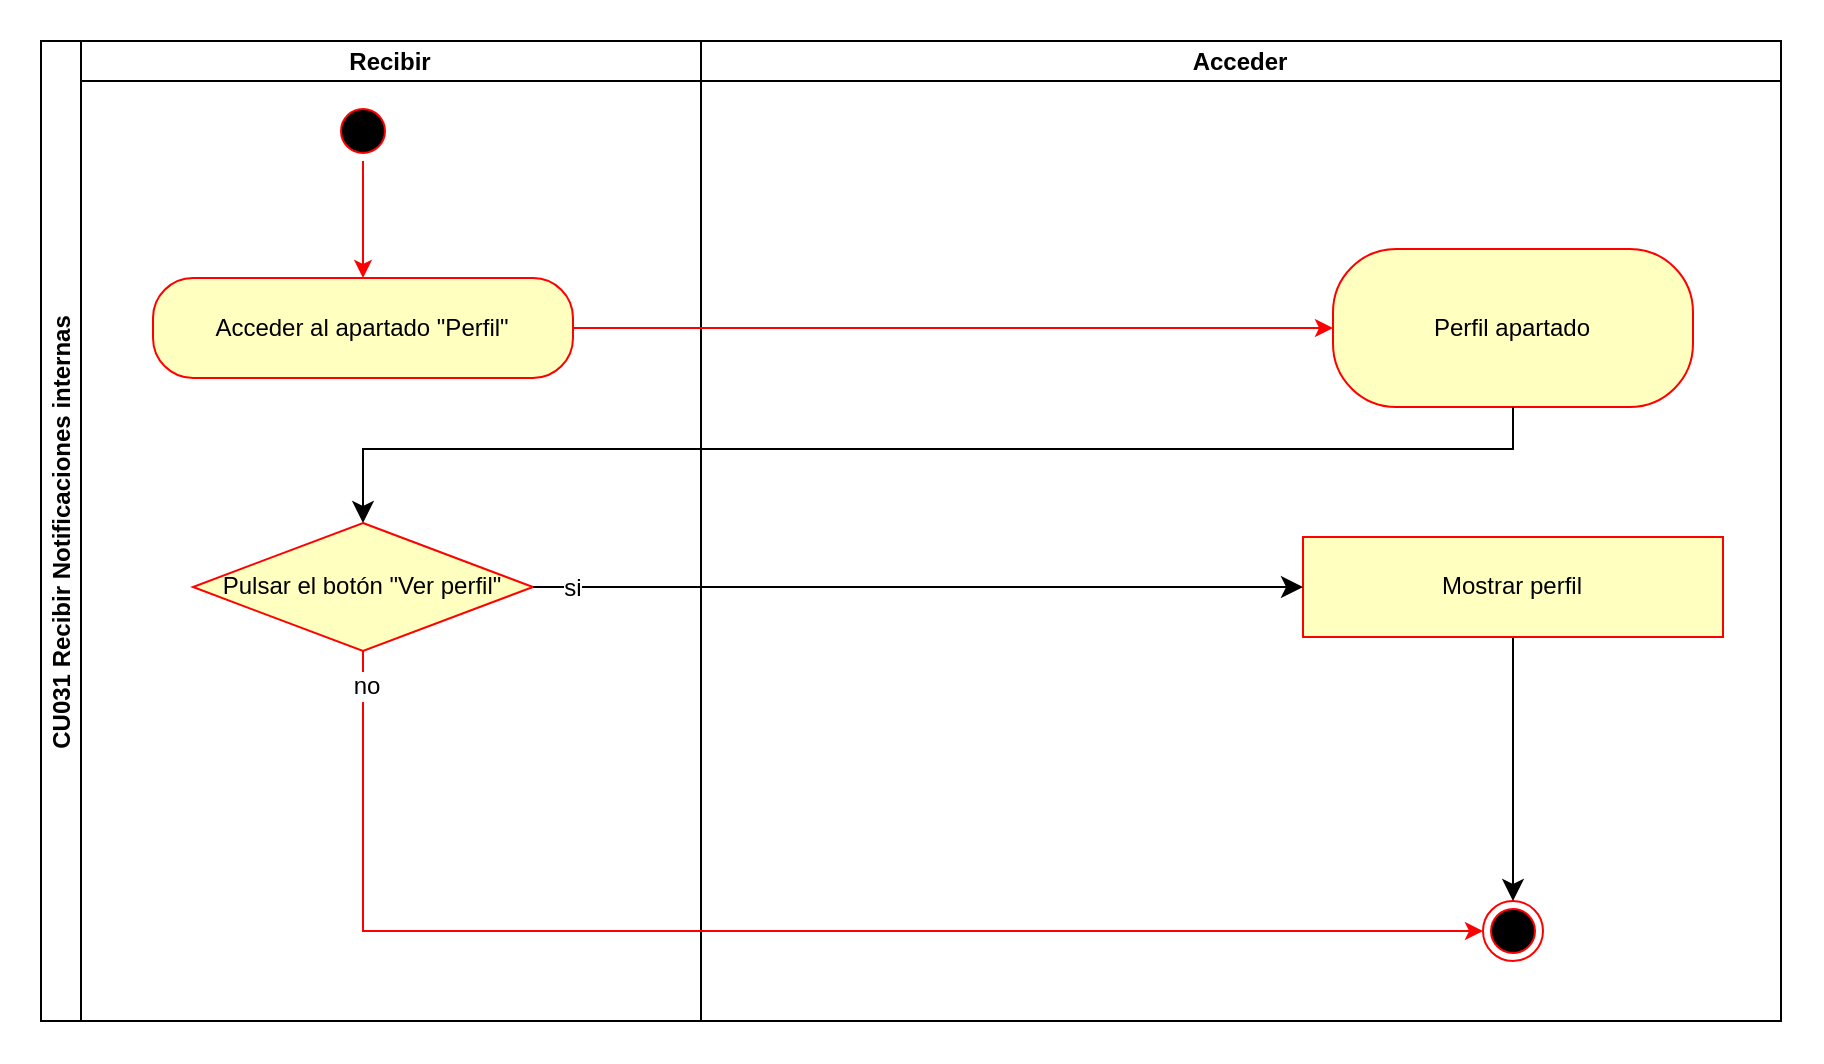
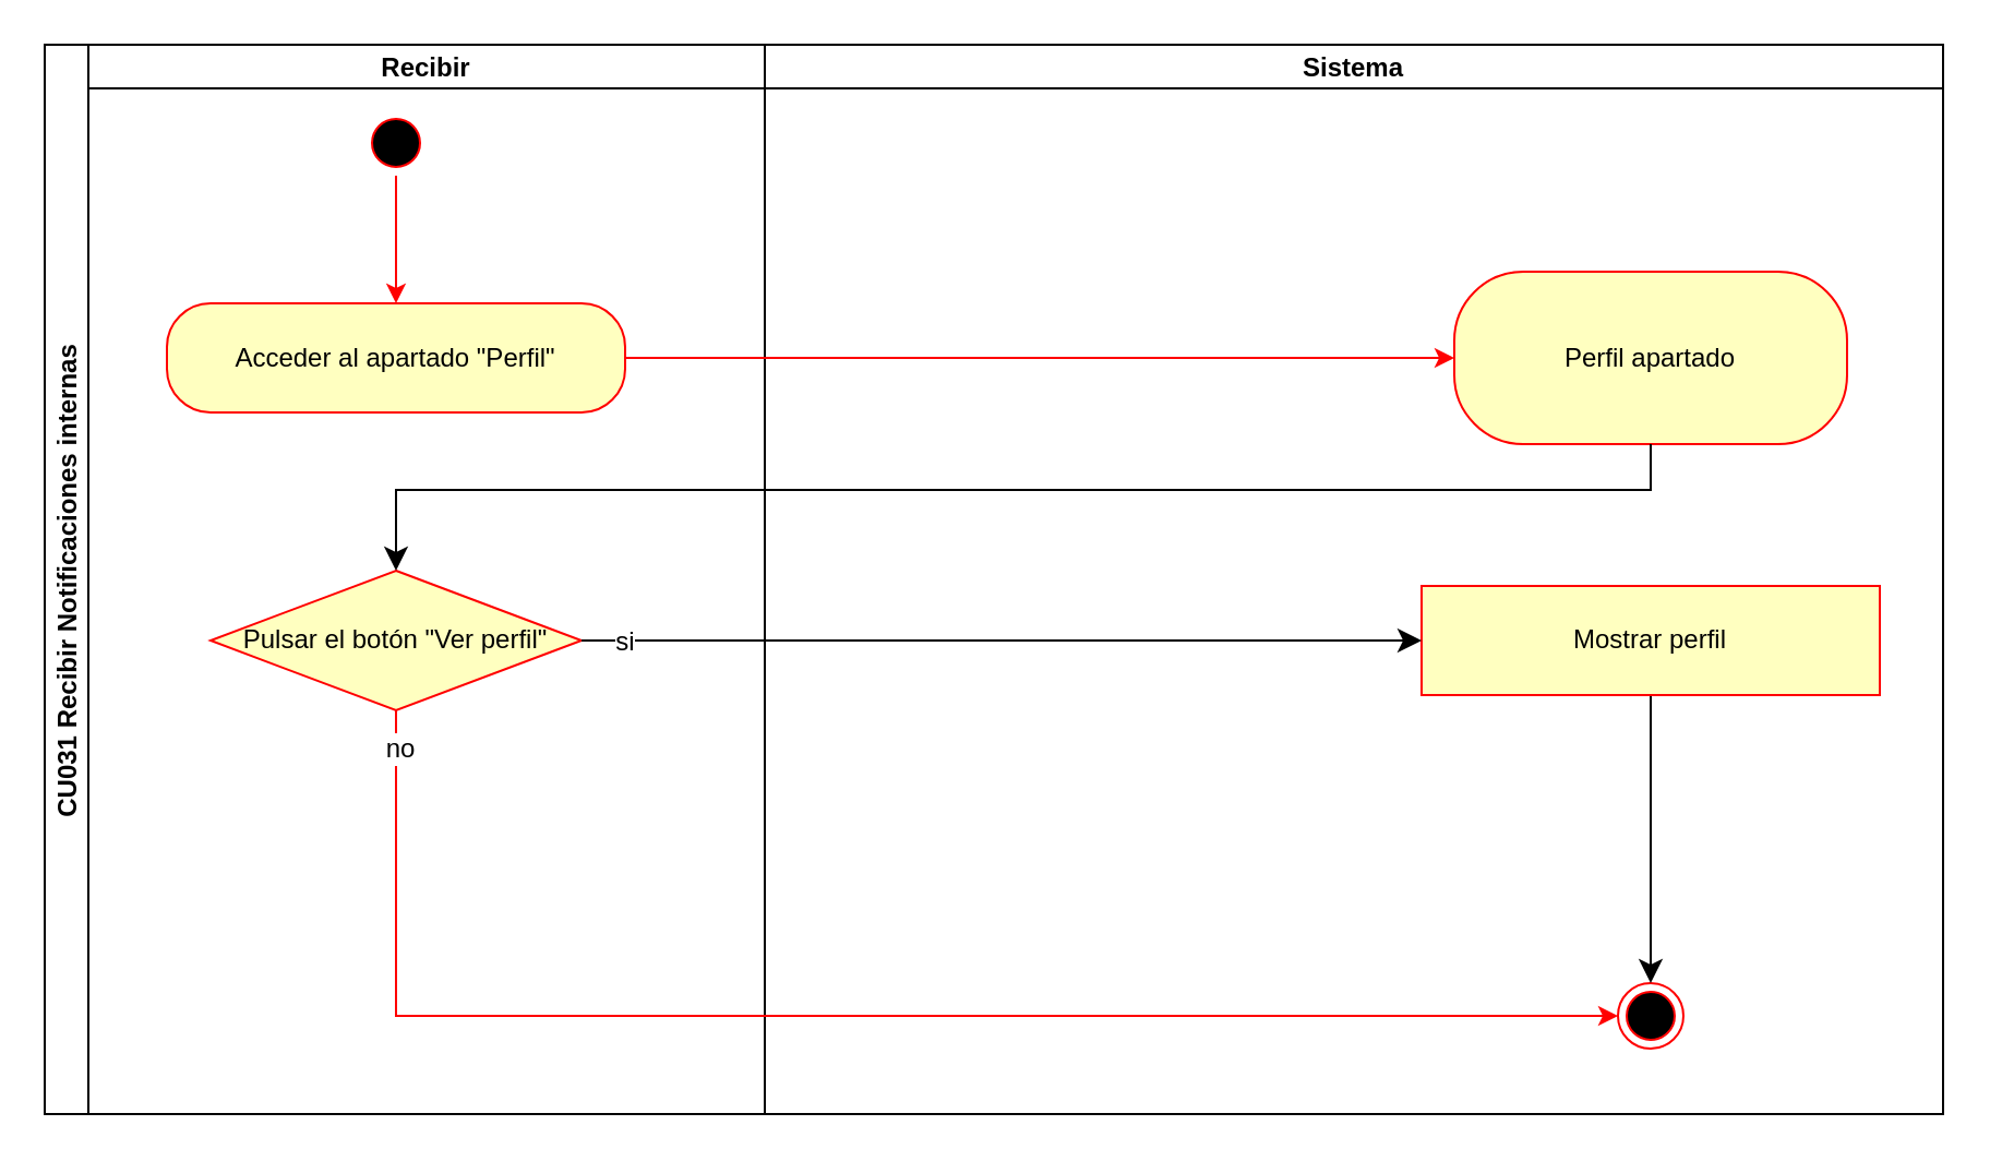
  <mxCell id="0" />
  <mxCell id="1" parent="0" />
  <mxCell id="2" value="CU031 Recibir Notificaciones internas" style="swimlane;childLayout=stackLayout;resizeParent=1;resizeParentMax=0;startSize=20;horizontal=0;horizontalStack=1;" vertex="1" parent="1"><mxGeometry x="20" y="20" width="870" height="490" as="geometry"><mxRectangle x="200" y="80" width="40" height="50" as="alternateBounds" /></mxGeometry></mxCell>
  <mxCell id="3" value="Recibir" style="swimlane;startSize=20;" vertex="1" parent="2"><mxGeometry x="20" width="310" height="490" as="geometry" /></mxCell>
  <mxCell id="4" style="edgeStyle=orthogonalEdgeStyle;rounded=0;orthogonalLoop=1;jettySize=auto;html=1;exitX=0.5;exitY=1;exitDx=0;exitDy=0;entryX=0.5;entryY=0;entryDx=0;entryDy=0;fillColor=#FF0000;strokeColor=#FF0000;" edge="1" parent="3" source="5" target="7"><mxGeometry relative="1" as="geometry" /></mxCell>
  <mxCell id="5" value="" style="ellipse;html=1;shape=startState;fillColor=#000000;strokeColor=#ff0000;fillStyle=auto;" vertex="1" parent="3"><mxGeometry x="126" y="30" width="30" height="30" as="geometry" /></mxCell>
  <mxCell id="6" style="edgeStyle=orthogonalEdgeStyle;rounded=0;orthogonalLoop=1;jettySize=auto;html=1;entryX=0;entryY=0.5;entryDx=0;entryDy=0;strokeColor=#FF0000;" edge="1" parent="3"><mxGeometry relative="1" as="geometry"><Array as="points"><mxPoint x="106" y="871" /><mxPoint x="106" y="652" /></Array><mxPoint x="135" y="652" as="targetPoint" /></mxGeometry></mxCell>
  <mxCell id="7" value="Acceder al apartado &quot;Perfil&quot;" style="rounded=1;whiteSpace=wrap;html=1;arcSize=40;fontColor=#000000;fillColor=#ffffc0;strokeColor=#ff0000;" vertex="1" parent="3"><mxGeometry x="36" y="118.5" width="210" height="50" as="geometry" /></mxCell>
  <mxCell id="8" value="Pulsar el botón &quot;Ver perfil&quot;" style="rhombus;whiteSpace=wrap;html=1;fontColor=#000000;fillColor=#ffffc0;strokeColor=#ff0000;" vertex="1" parent="3"><mxGeometry x="56" y="241" width="170" height="64" as="geometry" /></mxCell>
- <mxCell id="9" value="Acceder" style="swimlane;startSize=20;" vertex="1" parent="2"><mxGeometry x="330" width="540" height="490" as="geometry" /></mxCell>
+ <mxCell id="9" value="Sistema" style="swimlane;startSize=20;" vertex="1" parent="2"><mxGeometry x="330" width="540" height="490" as="geometry" /></mxCell>
  <mxCell id="10" value="Perfil apartado" style="rounded=1;whiteSpace=wrap;html=1;arcSize=40;fontColor=#000000;fillColor=#ffffc0;strokeColor=#ff0000;" vertex="1" parent="9"><mxGeometry x="316" y="104" width="180" height="79" as="geometry" /></mxCell>
  <mxCell id="11" value="" style="ellipse;html=1;shape=endState;fillColor=#000000;strokeColor=#ff0000;" vertex="1" parent="9"><mxGeometry x="391" y="430" width="30" height="30" as="geometry" /></mxCell>
  <mxCell id="12" style="edgeStyle=orthogonalEdgeStyle;rounded=0;orthogonalLoop=1;jettySize=auto;html=1;entryX=0.5;entryY=0;entryDx=0;entryDy=0;fontSize=12;startSize=8;endSize=8;" edge="1" parent="9" source="13" target="11"><mxGeometry relative="1" as="geometry" /></mxCell>
  <mxCell id="13" value="Mostrar perfil" style="whiteSpace=wrap;html=1;arcSize=40;fontColor=#000000;fillColor=#ffffc0;strokeColor=#ff0000;rounded=0;" vertex="1" parent="9"><mxGeometry x="301" y="248" width="210" height="50" as="geometry" /></mxCell>
  <mxCell id="14" style="edgeStyle=orthogonalEdgeStyle;rounded=0;orthogonalLoop=1;jettySize=auto;html=1;exitX=1;exitY=0.5;exitDx=0;exitDy=0;entryX=0;entryY=0.5;entryDx=0;entryDy=0;fillColor=#FF0000;strokeColor=#FF0000;" edge="1" parent="2" source="7" target="10"><mxGeometry relative="1" as="geometry"><mxPoint x="1091" y="169.5" as="targetPoint" /><Array as="points"><mxPoint x="556" y="144" /><mxPoint x="936" y="144" /></Array></mxGeometry></mxCell>
  <mxCell id="15" style="edgeStyle=orthogonalEdgeStyle;rounded=0;orthogonalLoop=1;jettySize=auto;html=1;entryX=0;entryY=0.5;entryDx=0;entryDy=0;fontSize=12;startSize=8;endSize=8;" edge="1" parent="2" source="8" target="13"><mxGeometry relative="1" as="geometry" /></mxCell>
  <mxCell id="16" value="si" style="edgeLabel;html=1;align=center;verticalAlign=middle;resizable=0;points=[];fontSize=12;" connectable="0" vertex="1" parent="15"><mxGeometry x="-0.9" y="-2" relative="1" as="geometry"><mxPoint y="-2" as="offset" /></mxGeometry></mxCell>
  <mxCell id="17" style="edgeStyle=orthogonalEdgeStyle;rounded=0;orthogonalLoop=1;jettySize=auto;html=1;exitX=0.5;exitY=1;exitDx=0;exitDy=0;entryX=0;entryY=0.5;entryDx=0;entryDy=0;strokeColor=#FF0000;" edge="1" parent="2" source="8" target="11"><mxGeometry relative="1" as="geometry"><mxPoint x="1440" y="784" as="sourcePoint" /></mxGeometry></mxCell>
  <mxCell id="18" value="no" style="edgeLabel;html=1;align=center;verticalAlign=middle;resizable=0;points=[];fontSize=12;" connectable="0" vertex="1" parent="17"><mxGeometry x="-0.951" y="1" relative="1" as="geometry"><mxPoint as="offset" /></mxGeometry></mxCell>
  <mxCell id="19" style="edgeStyle=orthogonalEdgeStyle;rounded=0;orthogonalLoop=1;jettySize=auto;html=1;entryX=0.5;entryY=0;entryDx=0;entryDy=0;fontSize=12;startSize=8;endSize=8;" edge="1" parent="2" source="10" target="8"><mxGeometry relative="1" as="geometry"><Array as="points"><mxPoint x="736" y="204" /><mxPoint x="161" y="204" /></Array></mxGeometry></mxCell>
